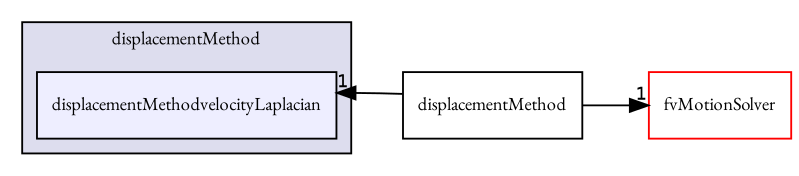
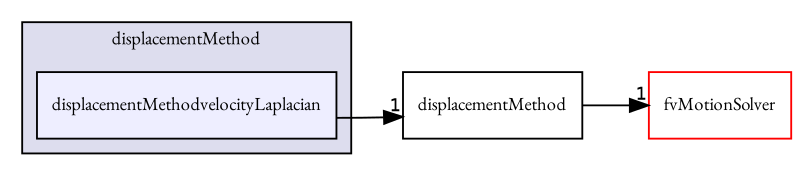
  digraph {
    compound=true
    fontname="EB Garamond"
    rankdir=LR
    node [fontname="EB Garamond" fontsize=10 shape=box]
    edge [fontname="EB Garamond" headlabel=1 labeldistance=1.5 labelfontname=Helvetica labelfontsize=10]
    n1 [fillcolor="#eeeeff" label=displacementMethodvelocityLaplacian pencolor=black style=filled]
    n2 [label=displacementMethod]
    n3 [color=red label=fvMotionSolver]
    subgraph cluster_1 {
      bgcolor="#ddddee"
      fontsize=10
      label=displacementMethod
      pencolor=black
      n1
    }
-   n2 -> n1
+   n1 -> n2
    n2 -> n3
  }
